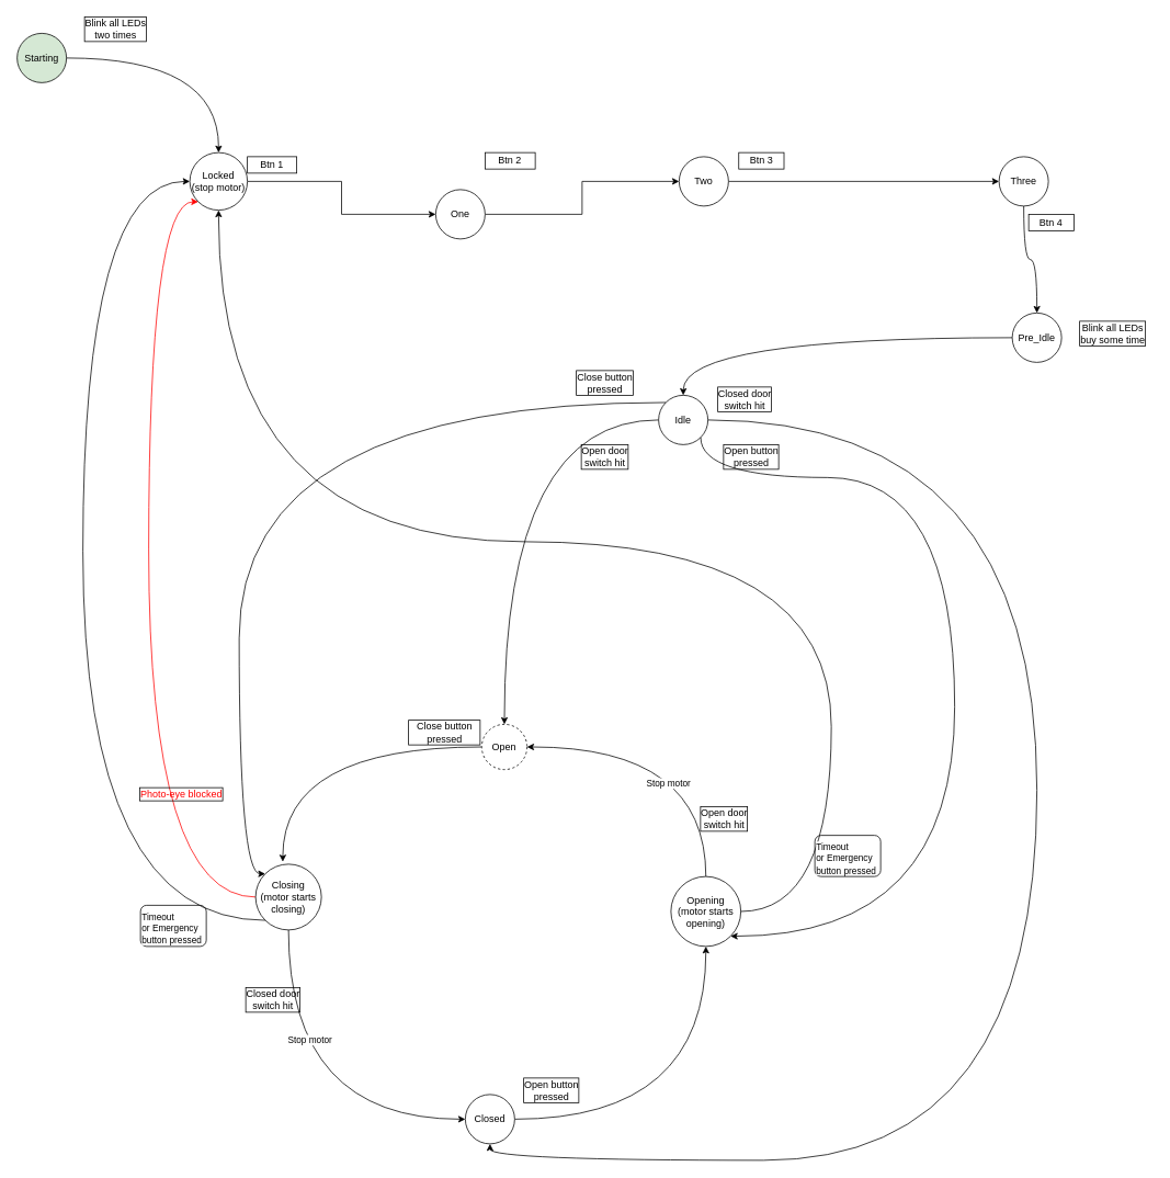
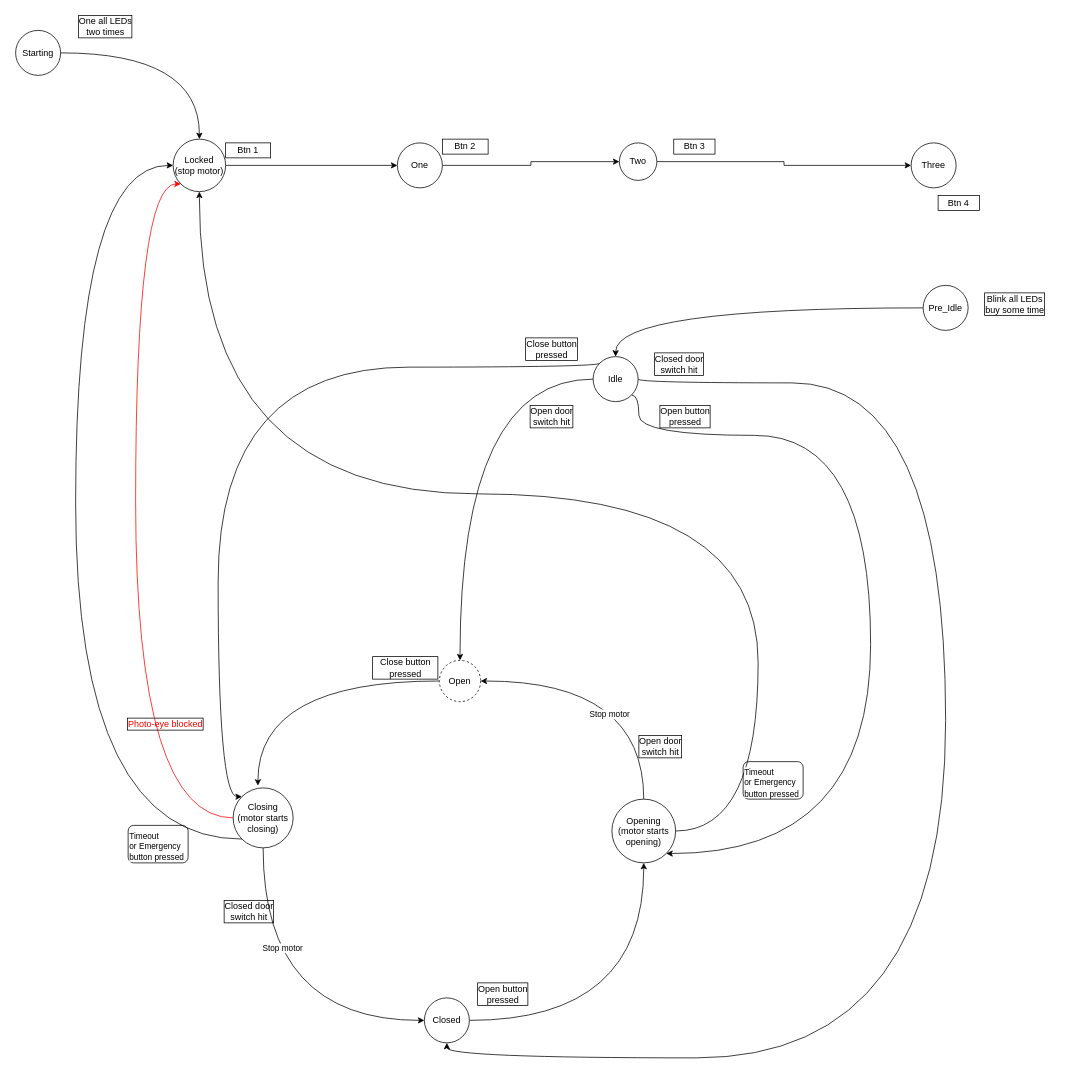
  <mxCell id="0" />
  <mxCell id="1" parent="0" />
  <mxCell id="2" style="edgeStyle=orthogonalEdgeStyle;curved=1;rounded=0;orthogonalLoop=1;jettySize=auto;html=1;entryX=0.413;entryY=-0.037;entryDx=0;entryDy=0;entryPerimeter=0;" parent="1" source="3" target="8" edge="1"><mxGeometry relative="1" as="geometry" /></mxCell>
  <mxCell id="3" value="Open" style="ellipse;whiteSpace=wrap;html=1;aspect=fixed;dashed=1;" parent="1" vertex="1"><mxGeometry x="585" y="880" width="55" height="55" as="geometry" /></mxCell>
  <mxCell id="4" style="edgeStyle=orthogonalEdgeStyle;curved=1;rounded=0;orthogonalLoop=1;jettySize=auto;html=1;entryX=0;entryY=0.5;entryDx=0;entryDy=0;exitX=0.5;exitY=1;exitDx=0;exitDy=0;" parent="1" source="8" target="10" edge="1"><mxGeometry relative="1" as="geometry" /></mxCell>
  <mxCell id="5" value="Stop motor" style="edgeLabel;html=1;align=center;verticalAlign=middle;resizable=0;points=[];" parent="4" vertex="1" connectable="0"><mxGeometry x="-0.404" y="25" relative="1" as="geometry"><mxPoint as="offset" /></mxGeometry></mxCell>
  <mxCell id="6" style="edgeStyle=orthogonalEdgeStyle;curved=1;rounded=0;orthogonalLoop=1;jettySize=auto;html=1;exitX=0;exitY=1;exitDx=0;exitDy=0;entryX=0;entryY=0.5;entryDx=0;entryDy=0;" parent="1" source="8" target="22" edge="1"><mxGeometry relative="1" as="geometry"><Array as="points"><mxPoint x="100" y="1118" /><mxPoint x="100" y="220" /></Array></mxGeometry></mxCell>
  <mxCell id="7" style="edgeStyle=orthogonalEdgeStyle;rounded=0;orthogonalLoop=1;jettySize=auto;html=1;entryX=0;entryY=1;entryDx=0;entryDy=0;curved=1;strokeColor=#FF0000;" parent="1" source="8" target="22" edge="1"><mxGeometry relative="1" as="geometry"><Array as="points"><mxPoint x="180" y="1090" /><mxPoint x="180" y="245" /></Array></mxGeometry></mxCell>
  <mxCell id="8" value="Closing&lt;br&gt;(motor starts closing)" style="ellipse;whiteSpace=wrap;html=1;aspect=fixed;" parent="1" vertex="1"><mxGeometry y="1050" width="80" height="80" as="geometry" x="310" /></mxCell>
  <mxCell id="9" style="edgeStyle=orthogonalEdgeStyle;rounded=0;orthogonalLoop=1;jettySize=auto;html=1;entryX=0.5;entryY=1;entryDx=0;entryDy=0;curved=1;" parent="1" source="10" target="14" edge="1"><mxGeometry relative="1" as="geometry" /></mxCell>
  <mxCell id="10" value="Closed" style="ellipse;whiteSpace=wrap;html=1;aspect=fixed;" parent="1" vertex="1"><mxGeometry x="565" y="1330" width="60" height="60" as="geometry" /></mxCell>
  <mxCell id="11" style="edgeStyle=orthogonalEdgeStyle;curved=1;rounded=0;orthogonalLoop=1;jettySize=auto;html=1;entryX=1;entryY=0.5;entryDx=0;entryDy=0;exitX=0.5;exitY=0;exitDx=0;exitDy=0;" parent="1" source="14" target="3" edge="1"><mxGeometry relative="1" as="geometry" /></mxCell>
  <mxCell id="12" value="Stop motor" style="edgeLabel;html=1;align=center;verticalAlign=middle;resizable=0;points=[];" parent="11" vertex="1" connectable="0"><mxGeometry x="0.087" y="44" relative="1" as="geometry"><mxPoint as="offset" /></mxGeometry></mxCell>
  <mxCell id="13" style="edgeStyle=orthogonalEdgeStyle;rounded=0;orthogonalLoop=1;jettySize=auto;html=1;entryX=0.5;entryY=1;entryDx=0;entryDy=0;curved=1;exitX=1;exitY=0.5;exitDx=0;exitDy=0;" parent="1" source="14" target="22" edge="1"><mxGeometry relative="1" as="geometry"><Array as="points"><mxPoint x="1010" y="1108" /><mxPoint x="1010" y="658" /><mxPoint x="264" y="658" /></Array></mxGeometry></mxCell>
  <mxCell id="14" value="Opening&lt;br&gt;(motor starts opening)" style="ellipse;whiteSpace=wrap;html=1;aspect=fixed;" parent="1" vertex="1"><mxGeometry x="815" y="1065" width="85" height="85" as="geometry" /></mxCell>
  <mxCell id="15" value="Open button&lt;br&gt;pressed" style="text;html=1;strokeColor=none;fillColor=none;align=center;verticalAlign=middle;whiteSpace=wrap;rounded=0;labelBorderColor=default;" parent="1" vertex="1"><mxGeometry x="620" y="1310" width="100" height="30" as="geometry" /></mxCell>
  <mxCell id="16" value="Close button pressed" style="text;html=1;strokeColor=none;fillColor=none;align=center;verticalAlign=middle;whiteSpace=wrap;rounded=0;labelBorderColor=default;" parent="1" vertex="1"><mxGeometry x="495" y="870" width="90" height="40" as="geometry" /></mxCell>
  <mxCell id="17" value="Open door&lt;br&gt;switch hit" style="text;html=1;strokeColor=none;fillColor=none;align=center;verticalAlign=middle;whiteSpace=wrap;rounded=0;labelBorderColor=default;" parent="1" vertex="1"><mxGeometry x="845" y="980" width="70" height="30" as="geometry" /></mxCell>
  <mxCell id="18" value="Closed door&lt;br&gt;switch hit" style="text;html=1;strokeColor=none;fillColor=none;align=center;verticalAlign=middle;whiteSpace=wrap;rounded=0;labelBorderColor=default;" parent="1" vertex="1"><mxGeometry x="294" y="1200" width="75" height="30" as="geometry" /></mxCell>
  <mxCell id="19" value="&lt;font color=&quot;#ff0000&quot;&gt;Photo-eye blocked&lt;/font&gt;" style="text;html=1;strokeColor=none;fillColor=none;align=center;verticalAlign=middle;whiteSpace=wrap;rounded=0;labelBorderColor=default;" parent="1" vertex="1"><mxGeometry x="160" y="950" width="120" height="30" as="geometry" /></mxCell>
  <mxCell id="20" style="edgeStyle=orthogonalEdgeStyle;curved=1;rounded=0;orthogonalLoop=1;jettySize=auto;html=1;exitX=0.5;exitY=1;exitDx=0;exitDy=0;" parent="1" edge="1"><mxGeometry relative="1" as="geometry"><mxPoint x="907.5" y="1190" as="sourcePoint" /><mxPoint x="907.5" y="1190" as="targetPoint" /></mxGeometry></mxCell>
  <mxCell id="21" style="edgeStyle=orthogonalEdgeStyle;rounded=0;orthogonalLoop=1;jettySize=auto;html=1;entryX=0;entryY=0.5;entryDx=0;entryDy=0;" parent="1" source="22" target="24" edge="1"><mxGeometry relative="1" as="geometry" /></mxCell>
  <mxCell id="22" value="Locked&lt;br&gt;(stop motor)" style="ellipse;whiteSpace=wrap;html=1;aspect=fixed;" parent="1" vertex="1"><mxGeometry x="230" y="185" width="70" height="70" as="geometry" /></mxCell>
  <mxCell id="23" style="edgeStyle=orthogonalEdgeStyle;rounded=0;orthogonalLoop=1;jettySize=auto;html=1;entryX=0;entryY=0.5;entryDx=0;entryDy=0;" parent="1" source="24" target="26" edge="1"><mxGeometry relative="1" as="geometry" /></mxCell>
- <mxCell id="24" value="One" style="ellipse;whiteSpace=wrap;html=1;aspect=fixed;" parent="1" vertex="1"><mxGeometry x="529" y="230" width="60" height="60" as="geometry" /></mxCell>
+ <mxCell id="24" value="One" style="ellipse;whiteSpace=wrap;html=1;aspect=fixed;" parent="1" vertex="1"><mxGeometry x="529" y="190" width="60" height="60" as="geometry" /></mxCell>
  <mxCell id="25" style="edgeStyle=orthogonalEdgeStyle;rounded=0;orthogonalLoop=1;jettySize=auto;html=1;entryX=0;entryY=0.5;entryDx=0;entryDy=0;" parent="1" source="26" target="28" edge="1"><mxGeometry relative="1" as="geometry" /></mxCell>
- <mxCell id="26" value="Two" style="ellipse;whiteSpace=wrap;html=1;aspect=fixed;" parent="1" vertex="1"><mxGeometry x="825" y="190" width="60" height="60" as="geometry" /></mxCell>
- <mxCell id="27" style="edgeStyle=orthogonalEdgeStyle;curved=1;rounded=0;orthogonalLoop=1;jettySize=auto;html=1;entryX=0.5;entryY=0;entryDx=0;entryDy=0;exitX=0.5;exitY=1;exitDx=0;exitDy=0;" parent="1" source="28" target="47" edge="1"><mxGeometry relative="1" as="geometry" /></mxCell>
+ <mxCell id="26" value="Two" style="ellipse;whiteSpace=wrap;html=1;aspect=fixed;" parent="1" vertex="1"><mxGeometry x="825" y="190" width="50" height="50" as="geometry" /></mxCell>
  <mxCell id="28" value="Three" style="ellipse;whiteSpace=wrap;html=1;aspect=fixed;" parent="1" vertex="1"><mxGeometry x="1214" y="190" width="60" height="60" as="geometry" /></mxCell>
  <mxCell id="29" style="edgeStyle=orthogonalEdgeStyle;curved=1;rounded=0;orthogonalLoop=1;jettySize=auto;html=1;entryX=0.5;entryY=0;entryDx=0;entryDy=0;" parent="1" source="33" target="3" edge="1"><mxGeometry relative="1" as="geometry" /></mxCell>
  <mxCell id="30" style="edgeStyle=orthogonalEdgeStyle;curved=1;rounded=0;orthogonalLoop=1;jettySize=auto;html=1;entryX=0.5;entryY=1;entryDx=0;entryDy=0;exitX=1;exitY=0.5;exitDx=0;exitDy=0;" parent="1" source="33" target="10" edge="1"><mxGeometry relative="1" as="geometry"><Array as="points"><mxPoint x="1260" y="510" /><mxPoint x="1260" y="1410" /><mxPoint x="595" y="1410" /></Array></mxGeometry></mxCell>
  <mxCell id="31" style="edgeStyle=orthogonalEdgeStyle;rounded=0;orthogonalLoop=1;jettySize=auto;html=1;exitX=0;exitY=0;exitDx=0;exitDy=0;entryX=0;entryY=0;entryDx=0;entryDy=0;curved=1;" parent="1" source="33" target="8" edge="1"><mxGeometry relative="1" as="geometry"><Array as="points"><mxPoint x="290" y="489" /><mxPoint x="290" y="1062" /></Array></mxGeometry></mxCell>
  <mxCell id="32" style="edgeStyle=orthogonalEdgeStyle;curved=1;rounded=0;orthogonalLoop=1;jettySize=auto;html=1;exitX=1;exitY=1;exitDx=0;exitDy=0;entryX=1;entryY=1;entryDx=0;entryDy=0;" parent="1" source="33" target="14" edge="1"><mxGeometry relative="1" as="geometry"><Array as="points"><mxPoint x="851" y="580" /><mxPoint x="1160" y="580" /><mxPoint x="1160" y="1138" /></Array></mxGeometry></mxCell>
- <mxCell id="33" value="Idle" style="ellipse;whiteSpace=wrap;html=1;aspect=fixed;" parent="1" vertex="1"><mxGeometry x="800" y="480" width="60" height="60" as="geometry" /></mxCell>
+ <mxCell id="33" value="Idle" style="ellipse;whiteSpace=wrap;html=1;aspect=fixed;" parent="1" vertex="1"><mxGeometry x="790" y="475" width="60" height="60" as="geometry" /></mxCell>
  <mxCell id="34" value="Open door&lt;br&gt;switch hit" style="text;html=1;strokeColor=none;fillColor=none;align=center;verticalAlign=middle;whiteSpace=wrap;rounded=0;labelBorderColor=default;" parent="1" vertex="1"><mxGeometry x="700" y="540" width="70" height="30" as="geometry" /></mxCell>
  <mxCell id="35" value="Closed door&lt;br&gt;switch hit" style="text;html=1;strokeColor=none;fillColor=none;align=center;verticalAlign=middle;whiteSpace=wrap;rounded=0;labelBorderColor=default;" parent="1" vertex="1"><mxGeometry x="865" y="470" width="80" height="30" as="geometry" /></mxCell>
  <mxCell id="36" value="Close button&lt;br&gt;pressed" style="text;html=1;strokeColor=none;fillColor=none;align=center;verticalAlign=middle;whiteSpace=wrap;rounded=0;labelBorderColor=default;" parent="1" vertex="1"><mxGeometry x="695" y="450" width="80" height="30" as="geometry" /></mxCell>
  <mxCell id="37" value="Open button&lt;br&gt;pressed" style="text;html=1;strokeColor=none;fillColor=none;align=center;verticalAlign=middle;whiteSpace=wrap;rounded=0;labelBorderColor=default;" parent="1" vertex="1"><mxGeometry x="872.5" y="540" width="80" height="30" as="geometry" /></mxCell>
  <mxCell id="38" value="Btn 1" style="text;html=1;strokeColor=default;fillColor=none;align=center;verticalAlign=middle;whiteSpace=wrap;rounded=0;" parent="1" vertex="1"><mxGeometry x="300" y="190" width="60" height="20" as="geometry" /></mxCell>
  <mxCell id="39" value="Btn 2" style="text;html=1;strokeColor=default;fillColor=none;align=center;verticalAlign=middle;whiteSpace=wrap;rounded=0;" parent="1" vertex="1"><mxGeometry x="589" y="185" width="61" height="20" as="geometry" /></mxCell>
  <mxCell id="40" value="Btn 3" style="text;html=1;strokeColor=default;fillColor=none;align=center;verticalAlign=middle;whiteSpace=wrap;rounded=0;" parent="1" vertex="1"><mxGeometry x="897.5" y="185" width="55" height="20" as="geometry" /></mxCell>
  <mxCell id="41" value="Btn 4" style="text;html=1;strokeColor=default;fillColor=none;align=center;verticalAlign=middle;whiteSpace=wrap;rounded=0;" parent="1" vertex="1"><mxGeometry x="1250" y="260" width="55" height="20" as="geometry" /></mxCell>
  <mxCell id="42" value="&lt;span style=&quot;color: rgb(0, 0, 0); font-family: Helvetica; font-size: 11px; font-style: normal; font-variant-ligatures: normal; font-variant-caps: normal; font-weight: 400; letter-spacing: normal; orphans: 2; text-align: center; text-indent: 0px; text-transform: none; widows: 2; word-spacing: 0px; -webkit-text-stroke-width: 0px; background-color: rgb(255, 255, 255); text-decoration-thickness: initial; text-decoration-style: initial; text-decoration-color: initial; float: none; display: inline !important;&quot;&gt;Timeout&amp;nbsp;&lt;br&gt;or Emergency button pressed&lt;br&gt;&lt;/span&gt;" style="text;whiteSpace=wrap;html=1;strokeColor=default;rounded=1;" parent="1" vertex="1"><mxGeometry x="170" y="1100" width="80" height="50" as="geometry" /></mxCell>
  <mxCell id="43" style="edgeStyle=orthogonalEdgeStyle;rounded=0;orthogonalLoop=1;jettySize=auto;html=1;entryX=0.5;entryY=0;entryDx=0;entryDy=0;curved=1;" edge="1" parent="1" source="44" target="22"><mxGeometry relative="1" as="geometry" /></mxCell>
- <mxCell id="44" value="Starting" style="ellipse;whiteSpace=wrap;html=1;aspect=fixed;fillColor=#d5e8d4;" vertex="1" parent="1"><mxGeometry x="20" y="40" width="60" height="60" as="geometry" /></mxCell>
+ <mxCell id="44" value="Starting" style="ellipse;whiteSpace=wrap;html=1;aspect=fixed;" vertex="1" parent="1"><mxGeometry x="20" y="40" width="60" height="60" as="geometry" /></mxCell>
  <mxCell id="45" value="&lt;span style=&quot;color: rgb(0, 0, 0); font-family: Helvetica; font-size: 11px; font-style: normal; font-variant-ligatures: normal; font-variant-caps: normal; font-weight: 400; letter-spacing: normal; orphans: 2; text-align: center; text-indent: 0px; text-transform: none; widows: 2; word-spacing: 0px; -webkit-text-stroke-width: 0px; background-color: rgb(255, 255, 255); text-decoration-thickness: initial; text-decoration-style: initial; text-decoration-color: initial; float: none; display: inline !important;&quot;&gt;Timeout&amp;nbsp;&lt;br&gt;or Emergency button pressed&lt;br&gt;&lt;/span&gt;" style="text;whiteSpace=wrap;html=1;strokeColor=default;rounded=1;" vertex="1" parent="1"><mxGeometry x="990" y="1015" width="80" height="50" as="geometry" /></mxCell>
  <mxCell id="46" style="edgeStyle=orthogonalEdgeStyle;curved=1;rounded=0;orthogonalLoop=1;jettySize=auto;html=1;entryX=0.5;entryY=0;entryDx=0;entryDy=0;" edge="1" parent="1" source="47" target="33"><mxGeometry relative="1" as="geometry" /></mxCell>
  <mxCell id="47" value="Pre_Idle" style="ellipse;whiteSpace=wrap;html=1;aspect=fixed;" vertex="1" parent="1"><mxGeometry x="1230" y="380" width="60" height="60" as="geometry" /></mxCell>
  <mxCell id="48" value="Blink all LEDs&lt;br&gt;buy some time" style="text;html=1;strokeColor=none;fillColor=none;align=center;verticalAlign=middle;whiteSpace=wrap;rounded=0;labelBorderColor=default;" vertex="1" parent="1"><mxGeometry x="1305" y="390" width="95" height="30" as="geometry" /></mxCell>
- <mxCell id="49" value="Blink all LEDs&lt;br&gt;two times" style="text;html=1;strokeColor=none;fillColor=none;align=center;verticalAlign=middle;whiteSpace=wrap;rounded=0;labelBorderColor=default;" vertex="1" parent="1"><mxGeometry x="90" y="20" width="100" height="30" as="geometry" /></mxCell>
+ <mxCell id="49" value="One all LEDs&lt;br&gt;two times" style="text;html=1;strokeColor=none;fillColor=none;align=center;verticalAlign=middle;whiteSpace=wrap;rounded=0;labelBorderColor=default;" vertex="1" parent="1"><mxGeometry x="90" y="20" width="100" height="30" as="geometry" /></mxCell>
